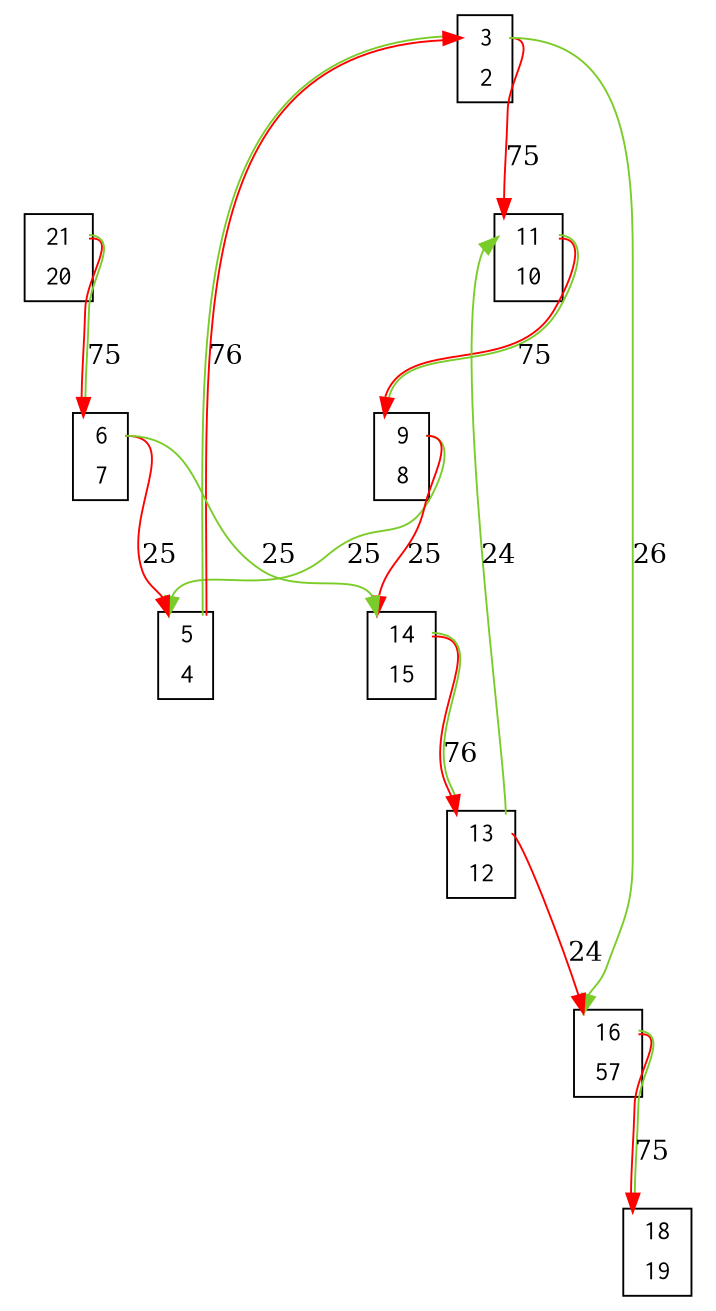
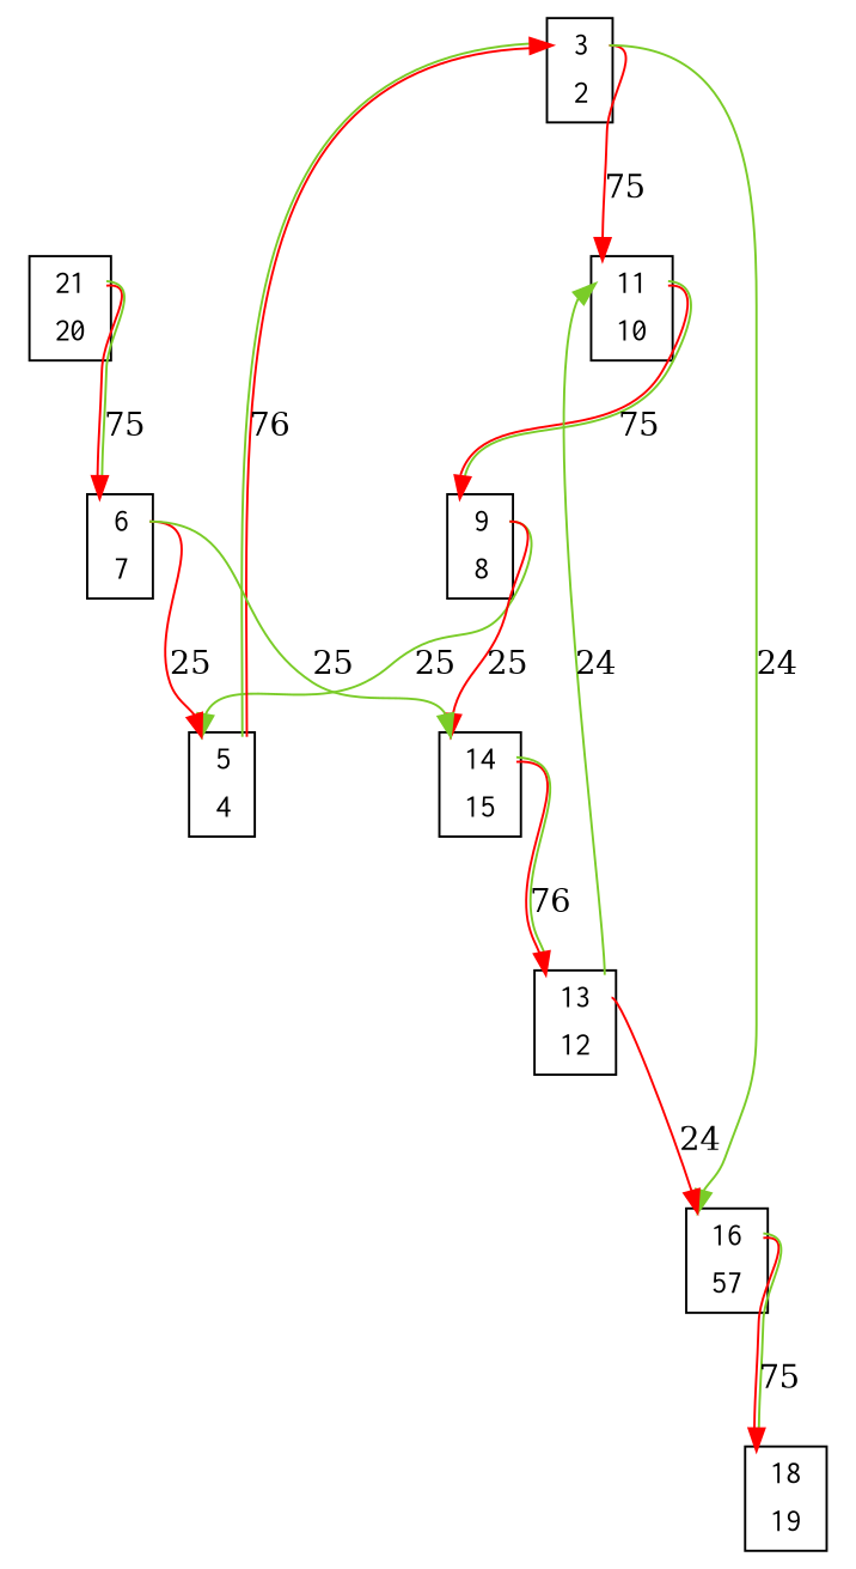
  digraph {
    node [color=black fillcolor=white fontname=Courier shape=plaintext style=filled]
    edge [color="0 1 1:0.250 0.800 0.800" headport=port_0x7febb5410100_in tailport=port_0x7febb58160d0_out]
    n1 [label=<<TABLE bgcolor = "white"> <TR><TD BORDER = "0" PORT = "port_0x7febb58160d0_in"></TD><TD BORDER = "0" PORT = "port_">3</TD><TD BORDER = "0" PORT = "port_0x7febb58160d0_out"></TD></TR> <TR><TD BORDER = "0" PORT = "port_0x7febb5816040_out"></TD><TD BORDER = "0" PORT = "port_">2</TD><TD BORDER = "0" PORT = "port_0x7febb5816040_in"></TD></TR> </TABLE>>]
    n2 [label=<<TABLE bgcolor = "white"> <TR><TD BORDER = "0" PORT = "port_0x7febb5410100_in"></TD><TD BORDER = "0" PORT = "port_">11</TD><TD BORDER = "0" PORT = "port_0x7febb5410100_out"></TD></TR> <TR><TD BORDER = "0" PORT = "port_0x7febb63a7ca0_out"></TD><TD BORDER = "0" PORT = "port_">10</TD><TD BORDER = "0" PORT = "port_0x7febb63a7ca0_in"></TD></TR> </TABLE>>]
    n3 [label=<<TABLE bgcolor = "white"> <TR><TD BORDER = "0" PORT = "port_0x7febb5410550_in"></TD><TD BORDER = "0" PORT = "port_">16</TD><TD BORDER = "0" PORT = "port_0x7febb5410550_out"></TD></TR> <TR><TD BORDER = "0" PORT = "port_0x7febb63a79a0_out"></TD><TD BORDER = "0" PORT = "port_">57</TD><TD BORDER = "0" PORT = "port_0x7febb63a79a0_in"></TD></TR> </TABLE>>]
    n4 [label=<<TABLE bgcolor = "white"> <TR><TD BORDER = "0" PORT = "port_0x7febb5410280_in"></TD><TD BORDER = "0" PORT = "port_">9</TD><TD BORDER = "0" PORT = "port_0x7febb5410280_out"></TD></TR> <TR><TD BORDER = "0" PORT = "port_0x7febb54104f0_out"></TD><TD BORDER = "0" PORT = "port_">8</TD><TD BORDER = "0" PORT = "port_0x7febb54104f0_in"></TD></TR> </TABLE>>]
    n5 [label=<<TABLE bgcolor = "white"> <TR><TD BORDER = "0" PORT = "port_0x7febb63a70a0_in"></TD><TD BORDER = "0" PORT = "port_">18</TD><TD BORDER = "0" PORT = "port_0x7febb63a70a0_out"></TD></TR> <TR><TD BORDER = "0" PORT = "port_0x7febb63a7760_out"></TD><TD BORDER = "0" PORT = "port_">19</TD><TD BORDER = "0" PORT = "port_0x7febb63a7760_in"></TD></TR> </TABLE>>]
    n6 [label=<<TABLE bgcolor = "white"> <TR><TD BORDER = "0" PORT = "port_0x7febb63a7280_in"></TD><TD BORDER = "0" PORT = "port_">5</TD><TD BORDER = "0" PORT = "port_0x7febb63a7280_out"></TD></TR> <TR><TD BORDER = "0" PORT = "port_0x7febb54102b0_out"></TD><TD BORDER = "0" PORT = "port_">4</TD><TD BORDER = "0" PORT = "port_0x7febb54102b0_in"></TD></TR> </TABLE>>]
    n7 [label=<<TABLE bgcolor = "white"> <TR><TD BORDER = "0" PORT = "port_0x7febb631feb0_in"></TD><TD BORDER = "0" PORT = "port_">6</TD><TD BORDER = "0" PORT = "port_0x7febb631feb0_out"></TD></TR> <TR><TD BORDER = "0" PORT = "port_0x7febb5816070_out"></TD><TD BORDER = "0" PORT = "port_">7</TD><TD BORDER = "0" PORT = "port_0x7febb5816070_in"></TD></TR> </TABLE>>]
    n8 [label=<<TABLE bgcolor = "white"> <TR><TD BORDER = "0" PORT = "port_0x7febb5c170a0_in"></TD><TD BORDER = "0" PORT = "port_">14</TD><TD BORDER = "0" PORT = "port_0x7febb5c170a0_out"></TD></TR> <TR><TD BORDER = "0" PORT = "port_0x7febb63a79d0_out"></TD><TD BORDER = "0" PORT = "port_">15</TD><TD BORDER = "0" PORT = "port_0x7febb63a79d0_in"></TD></TR> </TABLE>>]
    n9 [label=<<TABLE bgcolor = "white"> <TR><TD BORDER = "0" PORT = "port_0x7febb63a76a0_in"></TD><TD BORDER = "0" PORT = "port_">13</TD><TD BORDER = "0" PORT = "port_0x7febb63a76a0_out"></TD></TR> <TR><TD BORDER = "0" PORT = "port_0x7febb63a7c70_out"></TD><TD BORDER = "0" PORT = "port_">12</TD><TD BORDER = "0" PORT = "port_0x7febb63a7c70_in"></TD></TR> </TABLE>>]
    n10 [label=<<TABLE bgcolor = "white"> <TR><TD BORDER = "0" PORT = "port_0x7febb5816310_in"></TD><TD BORDER = "0" PORT = "port_">21</TD><TD BORDER = "0" PORT = "port_0x7febb5816310_out"></TD></TR> <TR><TD BORDER = "0" PORT = "port_0x7febb63a71f0_out"></TD><TD BORDER = "0" PORT = "port_">20</TD><TD BORDER = "0" PORT = "port_0x7febb63a71f0_in"></TD></TR> </TABLE>>]
    n1 -> n2 [color="0 1 1" label=75]
-   n1 -> n3 [color="0.250 0.800 0.800" headport=port_0x7febb5410550_in label=26]
+   n1 -> n3 [color="0.250 0.800 0.800" headport=port_0x7febb5410550_in label=24]
    n2 -> n4 [headport=port_0x7febb5410280_in label=75 tailport=port_0x7febb5410100_out]
    n3 -> n5 [headport=port_0x7febb63a70a0_in label=75 tailport=port_0x7febb5410550_out]
    n4 -> n6 [color="0.250 0.800 0.800" headport=port_0x7febb63a7280_in label=25 tailport=port_0x7febb5410280_out]
    n4 -> n8 [color="0 1 1" headport=port_0x7febb5c170a0_in label=25 tailport=port_0x7febb5410280_out]
    n6 -> n1 [headport=port_0x7febb58160d0_in label=76 tailport=port_0x7febb63a7280_out]
    n7 -> n6 [color="0 1 1" headport=port_0x7febb63a7280_in label=25 tailport=port_0x7febb631feb0_out]
    n7 -> n8 [color="0.250 0.800 0.800" headport=port_0x7febb5c170a0_in label=25 tailport=port_0x7febb631feb0_out]
    n8 -> n9 [headport=port_0x7febb63a76a0_in label=76 tailport=port_0x7febb5c170a0_out]
    n9 -> n2 [color="0.250 0.800 0.800" label=24 tailport=port_0x7febb63a76a0_out]
    n9 -> n3 [color="0 1 1" headport=port_0x7febb5410550_in label=24 tailport=port_0x7febb63a76a0_out]
    n10 -> n7 [headport=port_0x7febb631feb0_in label=75 tailport=port_0x7febb5816310_out]
  }
